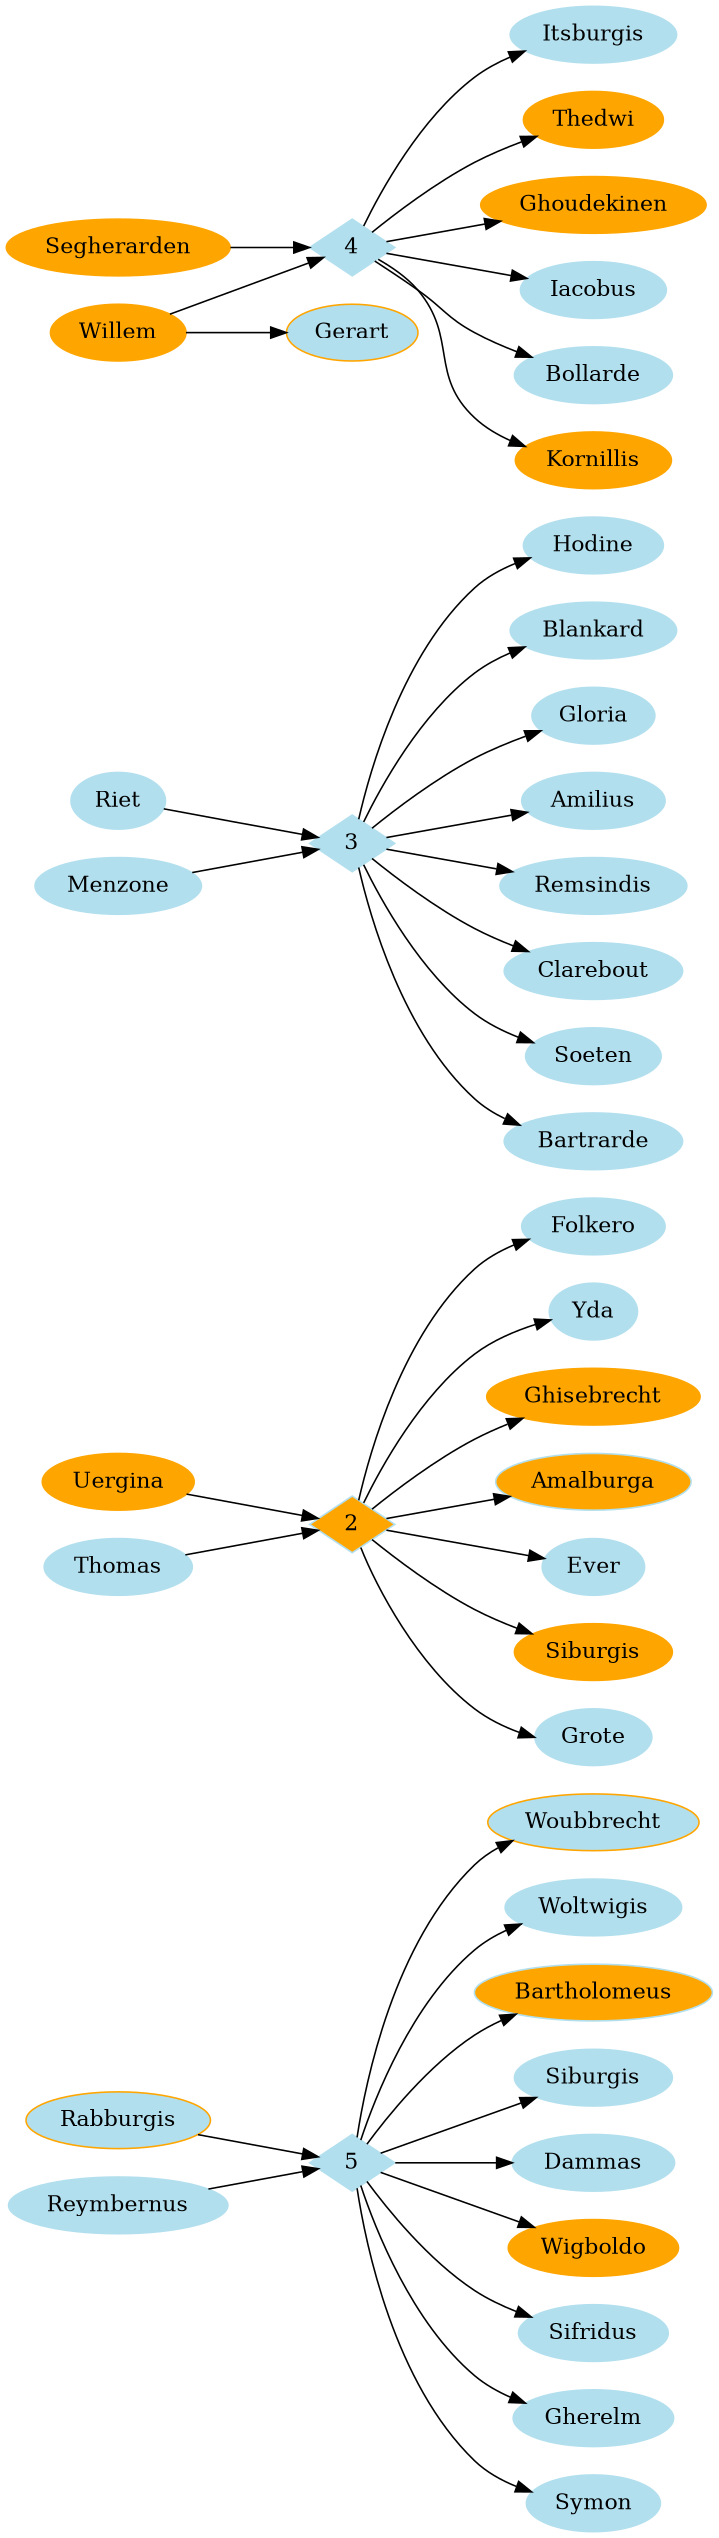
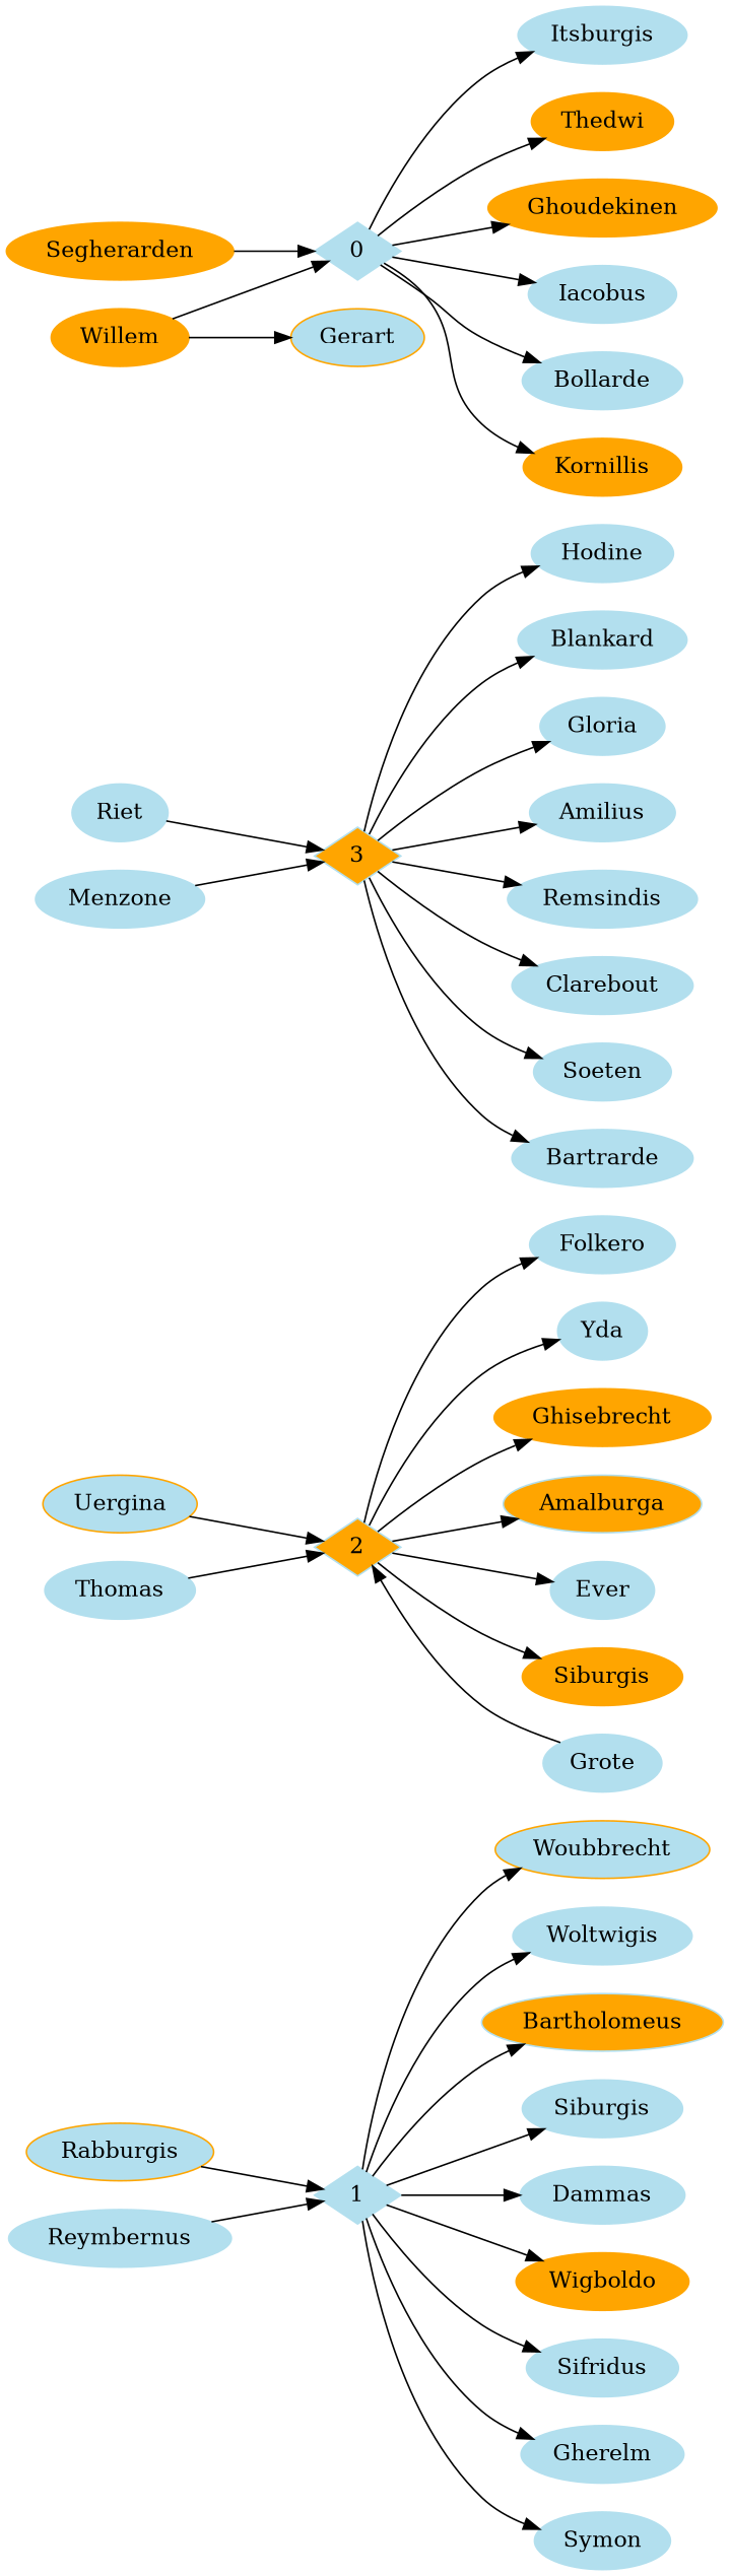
  digraph {
    rankdir=LR
    node [color=lightblue2 style=filled]
    n1 [color=orange fillcolor=lightblue2 label=Rabburgis]
-   1 [shape=diamond label=5]
+   1 [shape=diamond]
    n3 [color=orange fillcolor=lightblue2 label=Woubbrecht]
    n4 [label=Woltwigis]
    n5 [fillcolor=orange label=Bartholomeus]
    n6 [label=Siburgis]
    n7 [label=Dammas]
    n8 [color=orange label=Wigboldo]
    n9 [label=Sifridus]
    n10 [label=Gherelm]
    n11 [label=Symon]
    n12 [label=Reymbernus]
-   n13 [color=orange label=Uergina]
+   n13 [color=orange label=Uergina fillcolor=lightblue2]
    2 [fillcolor=orange shape=diamond]
    n15 [label=Folkero]
    n16 [label=Yda]
    n17 [color=orange label=Ghisebrecht]
    n18 [fillcolor=orange label=Amalburga]
    n19 [label=Ever]
    n20 [color=orange label=Siburgis]
    n21 [label=Grote]
    n22 [label=Thomas]
    n23 [label=Riet]
-   3 [shape=diamond]
+   3 [shape=diamond fillcolor=orange]
    n25 [label=Hodine]
    n26 [label=Blankard]
    n27 [label=Gloria]
    n28 [label=Amilius]
    n29 [label=Remsindis]
    n30 [label=Clarebout]
    n31 [label=Soeten]
    n32 [label=Bartrarde]
    n33 [label=Menzone]
    n34 [color=orange label=Segherarden]
-   4 [shape=diamond]
+   4 [shape=diamond label=0]
    n36 [label=Itsburgis]
    n37 [color=orange label=Thedwi]
    n38 [color=orange label=Ghoudekinen]
    n39 [label=Iacobus]
    n40 [label=Bollarde]
    n41 [color=orange label=Kornillis]
    n42 [color=orange label=Willem]
    n43 [color=orange fillcolor=lightblue2 label=Gerart]
    n1 -> 1
    1 -> n3
    1 -> n4
    1 -> n5
    1 -> n6
    1 -> n7
    1 -> n8
    1 -> n9
    1 -> n10
    1 -> n11
    n12 -> 1
    n13 -> 2
    2 -> n15
    2 -> n16
    2 -> n17
    2 -> n18
    2 -> n19
    2 -> n20
-   2 -> n21
+   n21 -> 2
    n22 -> 2
    n23 -> 3
    3 -> n25
    3 -> n26
    3 -> n27
    3 -> n28
    3 -> n29
    3 -> n30
    3 -> n31
    3 -> n32
    n33 -> 3
    n34 -> 4
    4 -> n36
    4 -> n37
    4 -> n38
    4 -> n39
    4 -> n40
    4 -> n41
    n42 -> 4
    n42 -> n43
  }
